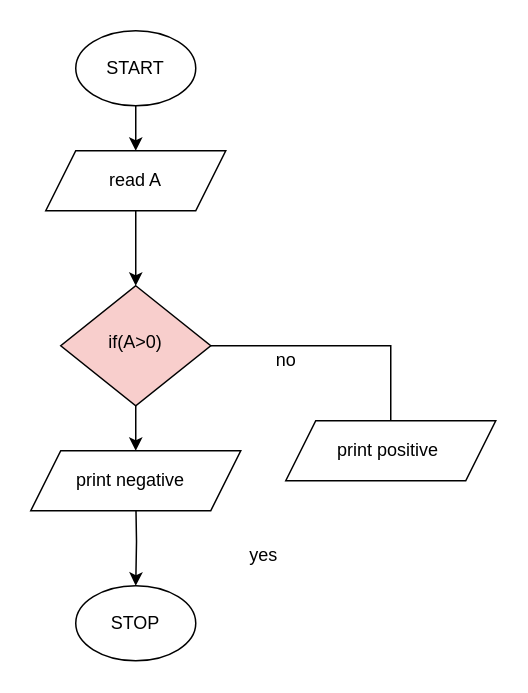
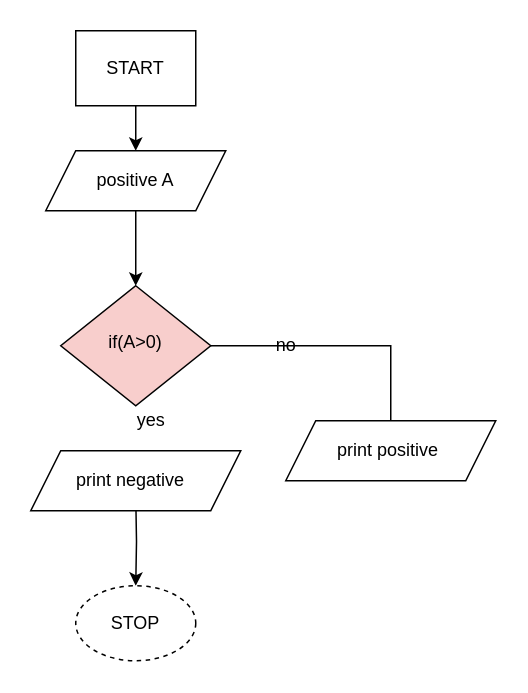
  <mxCell id="0" />
  <mxCell id="1" parent="0" />
  <mxCell id="2" style="edgeStyle=orthogonalEdgeStyle;rounded=0;orthogonalLoop=1;jettySize=auto;html=1;exitX=1;exitY=0.5;exitDx=0;exitDy=0;entryX=0.5;entryY=0;entryDx=0;entryDy=0;endArrow=none;" parent="1" source="4" target="11" edge="1"><mxGeometry relative="1" as="geometry" /></mxCell>
- <mxCell id="3" style="edgeStyle=orthogonalEdgeStyle;rounded=0;orthogonalLoop=1;jettySize=auto;html=1;exitX=0.5;exitY=1;exitDx=0;exitDy=0;entryX=0.5;entryY=0;entryDx=0;entryDy=0;" edge="1" parent="1" source="4" target="13"><mxGeometry relative="1" as="geometry" /></mxCell>
  <mxCell id="4" value="if(A&amp;gt;0)" style="rhombus;whiteSpace=wrap;html=1;shadow=0;fontFamily=Helvetica;fontSize=12;align=center;strokeWidth=1;spacing=6;spacingTop=-4;fillColor=#f8cecc;" parent="1" vertex="1"><mxGeometry x="40" y="190" width="100" height="80" as="geometry" /></mxCell>
  <mxCell id="5" style="edgeStyle=orthogonalEdgeStyle;rounded=0;orthogonalLoop=1;jettySize=auto;html=1;entryX=0.5;entryY=0;entryDx=0;entryDy=0;" parent="1" target="8" edge="1"><mxGeometry relative="1" as="geometry"><mxPoint x="90" y="330" as="sourcePoint" /></mxGeometry></mxCell>
  <mxCell id="6" style="edgeStyle=orthogonalEdgeStyle;rounded=0;orthogonalLoop=1;jettySize=auto;html=1;entryX=0.5;entryY=0;entryDx=0;entryDy=0;" parent="1" source="7" edge="1"><mxGeometry relative="1" as="geometry"><mxPoint x="90" y="100" as="targetPoint" /></mxGeometry></mxCell>
- <mxCell id="7" value="START" style="ellipse;whiteSpace=wrap;html=1;" parent="1" vertex="1"><mxGeometry x="50" y="20" width="80" height="50" as="geometry" /></mxCell>
- <mxCell id="8" value="STOP" style="ellipse;whiteSpace=wrap;html=1;" parent="1" vertex="1"><mxGeometry x="50" y="390" width="80" height="50" as="geometry" /></mxCell>
+ <mxCell id="7" value="START" style="whiteSpace=wrap;html=1;rounded=0;" parent="1" vertex="1"><mxGeometry x="50" y="20" width="80" height="50" as="geometry" /></mxCell>
+ <mxCell id="8" value="STOP" style="ellipse;whiteSpace=wrap;html=1;dashed=1;" parent="1" vertex="1"><mxGeometry x="50" y="390" width="80" height="50" as="geometry" /></mxCell>
  <mxCell id="9" style="edgeStyle=orthogonalEdgeStyle;rounded=0;orthogonalLoop=1;jettySize=auto;html=1;entryX=0.5;entryY=0;entryDx=0;entryDy=0;" parent="1" source="10" edge="1" target="4"><mxGeometry relative="1" as="geometry"><mxPoint x="90" y="160" as="targetPoint" /></mxGeometry></mxCell>
- <mxCell id="10" value="&lt;span&gt;read A&lt;/span&gt;" style="shape=parallelogram;perimeter=parallelogramPerimeter;whiteSpace=wrap;html=1;fixedSize=1;" parent="1" vertex="1"><mxGeometry x="30" y="100" width="120" height="40" as="geometry" /></mxCell>
+ <mxCell id="10" value="&lt;span&gt;positive A&lt;/span&gt;" style="shape=parallelogram;perimeter=parallelogramPerimeter;whiteSpace=wrap;html=1;fixedSize=1;" parent="1" vertex="1"><mxGeometry x="30" y="100" width="120" height="40" as="geometry" /></mxCell>
  <mxCell id="11" value="&lt;span&gt;print positive&amp;nbsp;&lt;/span&gt;" style="shape=parallelogram;perimeter=parallelogramPerimeter;whiteSpace=wrap;html=1;fixedSize=1;" parent="1" vertex="1"><mxGeometry x="190" y="280" width="140" height="40" as="geometry" /></mxCell>
- <mxCell id="12" value="no" style="text;html=1;align=center;verticalAlign=middle;resizable=0;points=[];autosize=1;" parent="1" vertex="1"><mxGeometry x="175" y="230" width="30" height="20" as="geometry" /></mxCell>
+ <mxCell id="12" value="no" style="text;html=1;align=center;verticalAlign=middle;resizable=0;points=[];autosize=1;" parent="1" vertex="1"><mxGeometry x="175" y="220" width="30" height="20" as="geometry" /></mxCell>
  <mxCell id="13" value="&lt;span&gt;print negative&amp;nbsp;&amp;nbsp;&lt;/span&gt;" style="shape=parallelogram;perimeter=parallelogramPerimeter;whiteSpace=wrap;html=1;fixedSize=1;" vertex="1" parent="1"><mxGeometry x="20" y="300" width="140" height="40" as="geometry" /></mxCell>
- <mxCell id="14" value="yes" style="text;html=1;align=center;verticalAlign=middle;resizable=0;points=[];autosize=1;" vertex="1" parent="1"><mxGeometry x="160" y="360" width="30" height="20" as="geometry" /></mxCell>
+ <mxCell id="14" value="yes" style="text;html=1;align=center;verticalAlign=middle;resizable=0;points=[];autosize=1;" vertex="1" parent="1"><mxGeometry x="85" y="270" width="30" height="20" as="geometry" /></mxCell>
